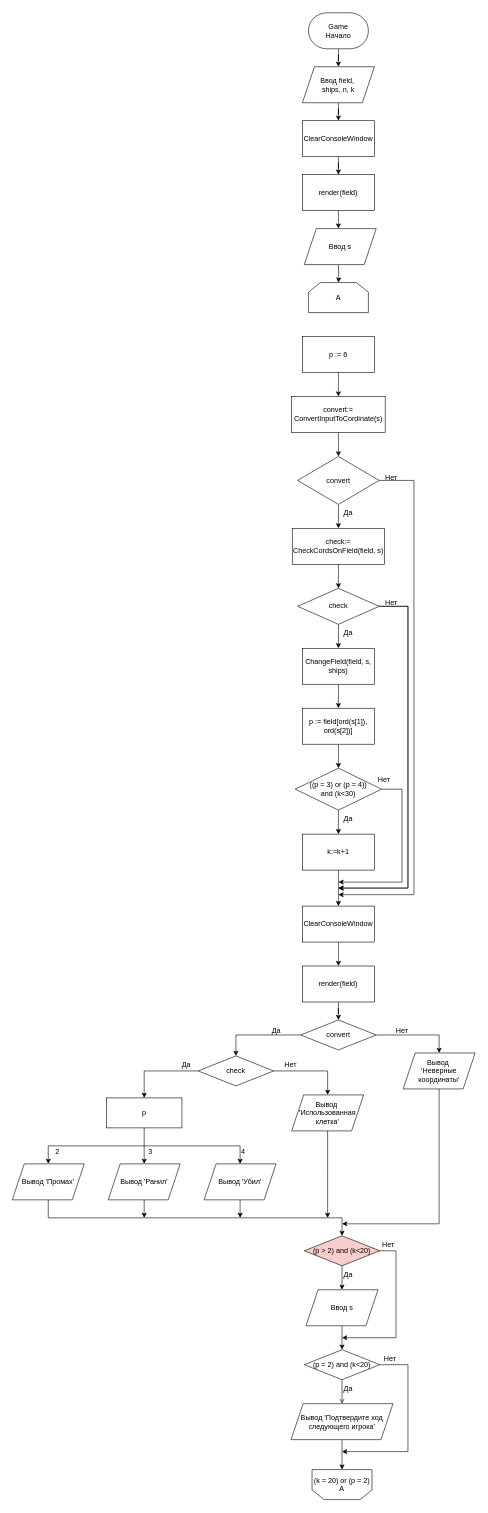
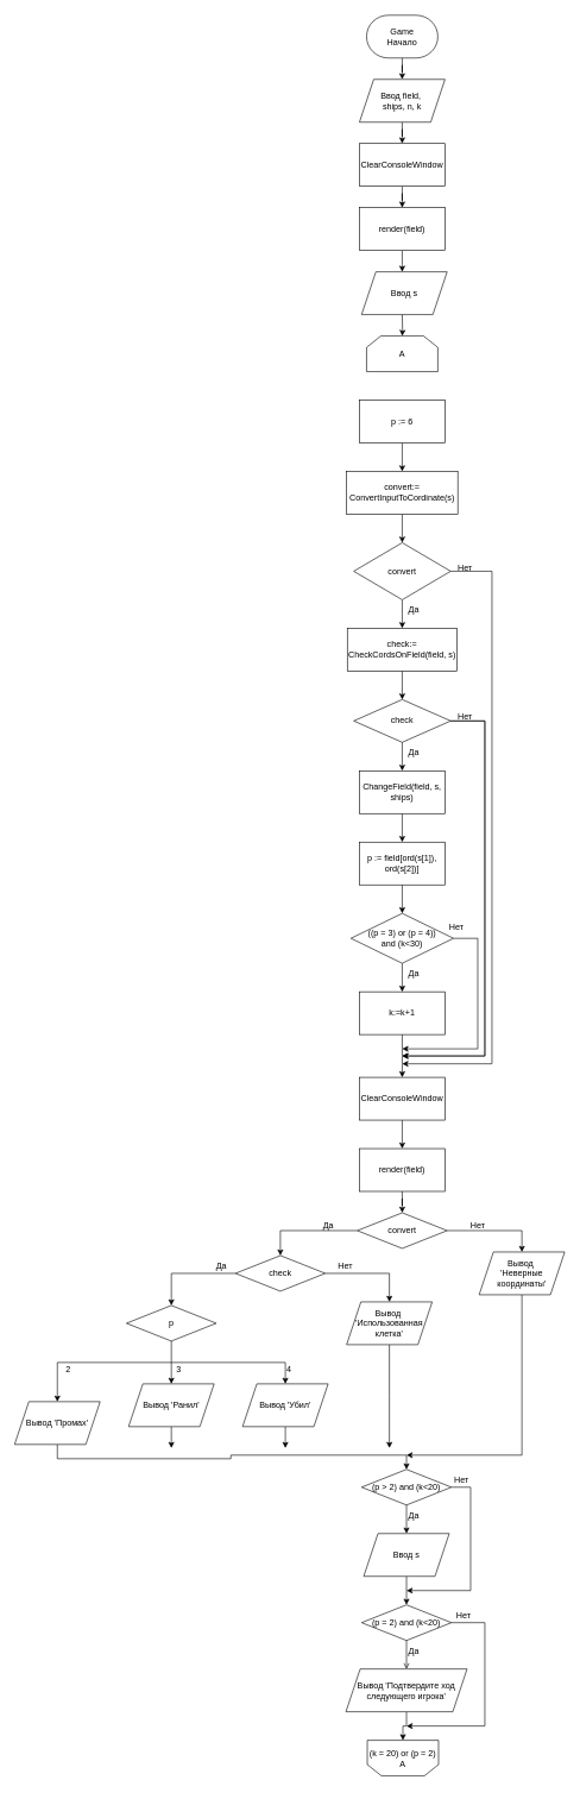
  <mxCell id="0" />
  <mxCell id="1" parent="0" />
  <mxCell id="2" value="" style="edgeStyle=orthogonalEdgeStyle;rounded=0;orthogonalLoop=1;jettySize=auto;html=1;" edge="1" parent="1" source="3" target="5"><mxGeometry relative="1" as="geometry" /></mxCell>
  <mxCell id="3" value="Game&lt;br&gt;Начало" style="strokeWidth=1;html=1;shape=mxgraph.flowchart.terminator;whiteSpace=wrap;" vertex="1" parent="1"><mxGeometry x="514" y="20" width="100" height="60" as="geometry" /></mxCell>
  <mxCell id="4" value="" style="edgeStyle=orthogonalEdgeStyle;rounded=0;orthogonalLoop=1;jettySize=auto;html=1;" edge="1" parent="1" source="5" target="7"><mxGeometry relative="1" as="geometry" /></mxCell>
  <mxCell id="5" value="Ввод&amp;nbsp;field,&amp;nbsp;&lt;br&gt;ships, n, k" style="shape=parallelogram;perimeter=parallelogramPerimeter;whiteSpace=wrap;html=1;fixedSize=1;strokeWidth=1;" vertex="1" parent="1"><mxGeometry x="504" y="110" width="120" height="60" as="geometry" /></mxCell>
  <mxCell id="6" value="" style="edgeStyle=orthogonalEdgeStyle;rounded=0;orthogonalLoop=1;jettySize=auto;html=1;" edge="1" parent="1" source="7" target="9"><mxGeometry relative="1" as="geometry" /></mxCell>
  <mxCell id="7" value="ClearConsoleWindow" style="whiteSpace=wrap;html=1;strokeWidth=1;" vertex="1" parent="1"><mxGeometry x="504" y="200" width="120" height="60" as="geometry" /></mxCell>
  <mxCell id="8" value="" style="edgeStyle=orthogonalEdgeStyle;rounded=0;orthogonalLoop=1;jettySize=auto;html=1;" edge="1" parent="1" source="9"><mxGeometry relative="1" as="geometry"><mxPoint x="564" y="380" as="targetPoint" /></mxGeometry></mxCell>
  <mxCell id="9" value="render(field)" style="whiteSpace=wrap;html=1;strokeWidth=1;" vertex="1" parent="1"><mxGeometry x="504" y="290" width="120" height="60" as="geometry" /></mxCell>
  <mxCell id="10" value="" style="edgeStyle=orthogonalEdgeStyle;rounded=0;orthogonalLoop=1;jettySize=auto;html=1;" edge="1" parent="1" target="11"><mxGeometry relative="1" as="geometry"><mxPoint x="564" y="440" as="sourcePoint" /></mxGeometry></mxCell>
  <mxCell id="11" value="A" style="shape=loopLimit;whiteSpace=wrap;html=1;strokeWidth=1;" vertex="1" parent="1"><mxGeometry x="514" y="470" width="100" height="50" as="geometry" /></mxCell>
  <mxCell id="12" value="" style="edgeStyle=orthogonalEdgeStyle;rounded=0;orthogonalLoop=1;jettySize=auto;html=1;" edge="1" parent="1" source="13" target="15"><mxGeometry relative="1" as="geometry" /></mxCell>
  <mxCell id="13" value="p := 6" style="whiteSpace=wrap;html=1;strokeWidth=1;" vertex="1" parent="1"><mxGeometry x="504" y="560" width="120" height="60" as="geometry" /></mxCell>
  <mxCell id="14" value="" style="edgeStyle=orthogonalEdgeStyle;rounded=0;orthogonalLoop=1;jettySize=auto;html=1;" edge="1" parent="1" source="15" target="18"><mxGeometry relative="1" as="geometry" /></mxCell>
  <mxCell id="15" value="convert:= ConvertInputToCordinate(s)" style="whiteSpace=wrap;html=1;strokeWidth=1;" vertex="1" parent="1"><mxGeometry x="486" y="660" width="156" height="60" as="geometry" /></mxCell>
  <mxCell id="16" value="" style="edgeStyle=orthogonalEdgeStyle;rounded=0;orthogonalLoop=1;jettySize=auto;html=1;" edge="1" parent="1" source="18" target="20"><mxGeometry relative="1" as="geometry" /></mxCell>
  <mxCell id="17" style="edgeStyle=orthogonalEdgeStyle;rounded=0;orthogonalLoop=1;jettySize=auto;html=1;exitX=1;exitY=0.5;exitDx=0;exitDy=0;" edge="1" parent="1" source="18"><mxGeometry relative="1" as="geometry"><mxPoint x="564" y="1491" as="targetPoint" /><Array as="points"><mxPoint x="690" y="800" /><mxPoint x="690" y="1491" /></Array></mxGeometry></mxCell>
  <mxCell id="18" value="convert" style="rhombus;whiteSpace=wrap;html=1;strokeWidth=1;" vertex="1" parent="1"><mxGeometry x="496" y="760" width="136" height="80" as="geometry" /></mxCell>
  <mxCell id="19" value="" style="edgeStyle=orthogonalEdgeStyle;rounded=0;orthogonalLoop=1;jettySize=auto;html=1;" edge="1" parent="1" source="20" target="24"><mxGeometry relative="1" as="geometry" /></mxCell>
  <mxCell id="20" value="check:=&lt;br&gt;CheckCordsOnField(field, s)" style="whiteSpace=wrap;html=1;strokeWidth=1;" vertex="1" parent="1"><mxGeometry x="487" y="880" width="154" height="60" as="geometry" /></mxCell>
  <mxCell id="21" value="Да" style="text;html=1;align=center;verticalAlign=middle;resizable=0;points=[];autosize=1;strokeColor=none;fillColor=none;" vertex="1" parent="1"><mxGeometry x="560" y="840" width="40" height="30" as="geometry" /></mxCell>
  <mxCell id="22" value="" style="edgeStyle=orthogonalEdgeStyle;rounded=0;orthogonalLoop=1;jettySize=auto;html=1;" edge="1" parent="1" source="24" target="26"><mxGeometry relative="1" as="geometry" /></mxCell>
  <mxCell id="23" style="edgeStyle=orthogonalEdgeStyle;rounded=0;orthogonalLoop=1;jettySize=auto;html=1;exitX=1;exitY=0.5;exitDx=0;exitDy=0;" edge="1" parent="1" source="24"><mxGeometry relative="1" as="geometry"><mxPoint x="564" y="1480" as="targetPoint" /><Array as="points"><mxPoint x="680" y="1010" /><mxPoint x="680" y="1480" /></Array></mxGeometry></mxCell>
  <mxCell id="24" value="check" style="rhombus;whiteSpace=wrap;html=1;strokeWidth=1;" vertex="1" parent="1"><mxGeometry x="496" y="980" width="136" height="60" as="geometry" /></mxCell>
  <mxCell id="25" value="" style="edgeStyle=orthogonalEdgeStyle;rounded=0;orthogonalLoop=1;jettySize=auto;html=1;" edge="1" parent="1" source="26" target="29"><mxGeometry relative="1" as="geometry" /></mxCell>
  <mxCell id="26" value="ChangeField(field, s, ships)" style="whiteSpace=wrap;html=1;strokeWidth=1;" vertex="1" parent="1"><mxGeometry x="504" y="1080" width="120" height="60" as="geometry" /></mxCell>
  <mxCell id="27" value="Да" style="text;html=1;align=center;verticalAlign=middle;resizable=0;points=[];autosize=1;strokeColor=none;fillColor=none;" vertex="1" parent="1"><mxGeometry x="560" y="1040" width="40" height="30" as="geometry" /></mxCell>
  <mxCell id="28" value="" style="edgeStyle=orthogonalEdgeStyle;rounded=0;orthogonalLoop=1;jettySize=auto;html=1;" edge="1" parent="1" source="29" target="32"><mxGeometry relative="1" as="geometry" /></mxCell>
  <mxCell id="29" value="p := field[ord(s[1]), ord(s[2])]" style="whiteSpace=wrap;html=1;strokeWidth=1;" vertex="1" parent="1"><mxGeometry x="504" y="1180" width="120" height="60" as="geometry" /></mxCell>
  <mxCell id="30" value="" style="edgeStyle=orthogonalEdgeStyle;rounded=0;orthogonalLoop=1;jettySize=auto;html=1;" edge="1" parent="1" source="32" target="34"><mxGeometry relative="1" as="geometry" /></mxCell>
  <mxCell id="31" style="edgeStyle=orthogonalEdgeStyle;rounded=0;orthogonalLoop=1;jettySize=auto;html=1;exitX=1;exitY=0.5;exitDx=0;exitDy=0;" edge="1" parent="1" source="32"><mxGeometry relative="1" as="geometry"><mxPoint x="564" y="1470" as="targetPoint" /><Array as="points"><mxPoint x="670" y="1315" /><mxPoint x="670" y="1470" /></Array></mxGeometry></mxCell>
  <mxCell id="32" value="((p = 3) or (p = 4)) &lt;br&gt;and (k&amp;lt;30)" style="rhombus;whiteSpace=wrap;html=1;strokeWidth=1;" vertex="1" parent="1"><mxGeometry x="492" y="1280" width="144" height="70" as="geometry" /></mxCell>
  <mxCell id="33" value="" style="edgeStyle=orthogonalEdgeStyle;rounded=0;orthogonalLoop=1;jettySize=auto;html=1;" edge="1" parent="1" source="34" target="37"><mxGeometry relative="1" as="geometry"><Array as="points"><mxPoint x="564" y="1480" /><mxPoint x="564" y="1480" /></Array></mxGeometry></mxCell>
  <mxCell id="34" value="k:=k+1" style="whiteSpace=wrap;html=1;strokeWidth=1;" vertex="1" parent="1"><mxGeometry x="504" y="1390" width="120" height="60" as="geometry" /></mxCell>
  <mxCell id="35" value="Да" style="text;html=1;align=center;verticalAlign=middle;resizable=0;points=[];autosize=1;strokeColor=none;fillColor=none;" vertex="1" parent="1"><mxGeometry x="560" y="1350" width="40" height="30" as="geometry" /></mxCell>
  <mxCell id="36" value="" style="edgeStyle=orthogonalEdgeStyle;rounded=0;orthogonalLoop=1;jettySize=auto;html=1;" edge="1" parent="1" source="37" target="43"><mxGeometry relative="1" as="geometry" /></mxCell>
  <mxCell id="37" value="ClearConsoleWindow" style="whiteSpace=wrap;html=1;strokeWidth=1;" vertex="1" parent="1"><mxGeometry x="504" y="1510" width="120" height="60" as="geometry" /></mxCell>
  <mxCell id="38" value="Нет" style="text;html=1;align=center;verticalAlign=middle;resizable=0;points=[];autosize=1;strokeColor=none;fillColor=none;" vertex="1" parent="1"><mxGeometry x="620" y="1285" width="40" height="30" as="geometry" /></mxCell>
  <mxCell id="39" value="Нет" style="text;html=1;align=center;verticalAlign=middle;resizable=0;points=[];autosize=1;strokeColor=none;fillColor=none;" vertex="1" parent="1"><mxGeometry x="632" y="990" width="40" height="30" as="geometry" /></mxCell>
  <mxCell id="40" value="Нет" style="text;html=1;align=center;verticalAlign=middle;resizable=0;points=[];autosize=1;strokeColor=none;fillColor=none;" vertex="1" parent="1"><mxGeometry x="632" y="780" width="40" height="30" as="geometry" /></mxCell>
  <mxCell id="41" style="edgeStyle=orthogonalEdgeStyle;rounded=0;orthogonalLoop=1;jettySize=auto;html=1;exitX=1;exitY=0.5;exitDx=0;exitDy=0;" edge="1" parent="1" source="24"><mxGeometry relative="1" as="geometry"><mxPoint x="564" y="1480" as="targetPoint" /><mxPoint x="632" y="1010" as="sourcePoint" /><Array as="points"><mxPoint x="680" y="1010" /><mxPoint x="680" y="1480" /></Array></mxGeometry></mxCell>
  <mxCell id="42" value="" style="edgeStyle=orthogonalEdgeStyle;rounded=0;orthogonalLoop=1;jettySize=auto;html=1;" edge="1" parent="1" source="43" target="46"><mxGeometry relative="1" as="geometry" /></mxCell>
  <mxCell id="43" value="render(field)" style="whiteSpace=wrap;html=1;strokeWidth=1;" vertex="1" parent="1"><mxGeometry x="504" y="1610" width="120" height="60" as="geometry" /></mxCell>
  <mxCell id="44" style="edgeStyle=orthogonalEdgeStyle;rounded=0;orthogonalLoop=1;jettySize=auto;html=1;exitX=0;exitY=0.5;exitDx=0;exitDy=0;entryX=0.5;entryY=0;entryDx=0;entryDy=0;" edge="1" parent="1" source="46" target="49"><mxGeometry relative="1" as="geometry" /></mxCell>
  <mxCell id="45" style="edgeStyle=orthogonalEdgeStyle;rounded=0;orthogonalLoop=1;jettySize=auto;html=1;exitX=1;exitY=0.5;exitDx=0;exitDy=0;" edge="1" parent="1" source="46" target="72"><mxGeometry relative="1" as="geometry" /></mxCell>
  <mxCell id="46" value="convert" style="rhombus;whiteSpace=wrap;html=1;strokeWidth=1;" vertex="1" parent="1"><mxGeometry x="501" y="1700" width="126" height="50" as="geometry" /></mxCell>
  <mxCell id="47" style="edgeStyle=orthogonalEdgeStyle;rounded=0;orthogonalLoop=1;jettySize=auto;html=1;exitX=0;exitY=0.5;exitDx=0;exitDy=0;" edge="1" parent="1" source="49" target="52"><mxGeometry relative="1" as="geometry" /></mxCell>
  <mxCell id="48" style="edgeStyle=orthogonalEdgeStyle;rounded=0;orthogonalLoop=1;jettySize=auto;html=1;exitX=1;exitY=0.5;exitDx=0;exitDy=0;" edge="1" parent="1" source="49" target="69"><mxGeometry relative="1" as="geometry" /></mxCell>
  <mxCell id="49" value="check" style="rhombus;whiteSpace=wrap;html=1;strokeWidth=1;" vertex="1" parent="1"><mxGeometry x="330" y="1760" width="126" height="50" as="geometry" /></mxCell>
  <mxCell id="50" value="Да" style="text;html=1;align=center;verticalAlign=middle;resizable=0;points=[];autosize=1;strokeColor=none;fillColor=none;" vertex="1" parent="1"><mxGeometry x="440" y="1704" width="40" height="30" as="geometry" /></mxCell>
  <mxCell id="51" value="Ввод s" style="shape=parallelogram;perimeter=parallelogramPerimeter;whiteSpace=wrap;html=1;fixedSize=1;strokeWidth=1;" vertex="1" parent="1"><mxGeometry x="507" y="380" width="120" height="60" as="geometry" /></mxCell>
- <mxCell id="52" value="p" style="whiteSpace=wrap;html=1;strokeWidth=1;rounded=0;" vertex="1" parent="1"><mxGeometry x="177" y="1830" width="126" height="50" as="geometry" /></mxCell>
+ <mxCell id="52" value="p" style="rhombus;whiteSpace=wrap;html=1;strokeWidth=1;" vertex="1" parent="1"><mxGeometry x="177" y="1830" width="126" height="50" as="geometry" /></mxCell>
  <mxCell id="53" style="edgeStyle=orthogonalEdgeStyle;rounded=0;orthogonalLoop=1;jettySize=auto;html=1;exitX=0.5;exitY=1;exitDx=0;exitDy=0;entryX=0.5;entryY=0;entryDx=0;entryDy=0;" edge="1" parent="1" source="54" target="76"><mxGeometry relative="1" as="geometry" /></mxCell>
- <mxCell id="54" value="Вывод 'Промах'" style="shape=parallelogram;perimeter=parallelogramPerimeter;whiteSpace=wrap;html=1;fixedSize=1;strokeWidth=1;" vertex="1" parent="1"><mxGeometry x="20" y="1940" width="120" height="60" as="geometry" /></mxCell>
+ <mxCell id="54" value="Вывод 'Промах'" style="shape=parallelogram;perimeter=parallelogramPerimeter;whiteSpace=wrap;html=1;fixedSize=1;strokeWidth=1;" vertex="1" parent="1"><mxGeometry x="20" y="1965" width="120" height="60" as="geometry" /></mxCell>
  <mxCell id="55" style="edgeStyle=orthogonalEdgeStyle;rounded=0;orthogonalLoop=1;jettySize=auto;html=1;exitX=0.5;exitY=1;exitDx=0;exitDy=0;" edge="1" parent="1" source="56"><mxGeometry relative="1" as="geometry"><mxPoint x="240" y="2030" as="targetPoint" /></mxGeometry></mxCell>
  <mxCell id="56" value="Вывод&amp;nbsp;'Ранил'" style="shape=parallelogram;perimeter=parallelogramPerimeter;whiteSpace=wrap;html=1;fixedSize=1;strokeWidth=1;" vertex="1" parent="1"><mxGeometry x="180" y="1940" width="120" height="60" as="geometry" /></mxCell>
  <mxCell id="57" style="edgeStyle=orthogonalEdgeStyle;rounded=0;orthogonalLoop=1;jettySize=auto;html=1;exitX=0.5;exitY=1;exitDx=0;exitDy=0;" edge="1" parent="1" source="58"><mxGeometry relative="1" as="geometry"><mxPoint x="400" y="2030" as="targetPoint" /></mxGeometry></mxCell>
  <mxCell id="58" value="Вывод&amp;nbsp;'Убил'" style="shape=parallelogram;perimeter=parallelogramPerimeter;whiteSpace=wrap;html=1;fixedSize=1;strokeWidth=1;" vertex="1" parent="1"><mxGeometry x="340" y="1940" width="120" height="60" as="geometry" /></mxCell>
  <mxCell id="59" value="" style="endArrow=none;html=1;rounded=0;" edge="1" parent="1"><mxGeometry width="50" height="50" relative="1" as="geometry"><mxPoint x="80" y="1910" as="sourcePoint" /><mxPoint x="400" y="1910" as="targetPoint" /></mxGeometry></mxCell>
  <mxCell id="60" value="" style="endArrow=classic;html=1;rounded=0;" edge="1" parent="1" target="54"><mxGeometry width="50" height="50" relative="1" as="geometry"><mxPoint x="80" y="1910" as="sourcePoint" /><mxPoint x="140" y="1860" as="targetPoint" /></mxGeometry></mxCell>
  <mxCell id="61" value="" style="endArrow=classic;html=1;rounded=0;entryX=0.5;entryY=0;entryDx=0;entryDy=0;" edge="1" parent="1" target="56"><mxGeometry width="50" height="50" relative="1" as="geometry"><mxPoint x="240" y="1910" as="sourcePoint" /><mxPoint x="90" y="1950" as="targetPoint" /></mxGeometry></mxCell>
  <mxCell id="62" value="" style="endArrow=classic;html=1;rounded=0;entryX=0.5;entryY=0;entryDx=0;entryDy=0;" edge="1" parent="1" target="58"><mxGeometry width="50" height="50" relative="1" as="geometry"><mxPoint x="400" y="1910" as="sourcePoint" /><mxPoint x="257" y="1950" as="targetPoint" /></mxGeometry></mxCell>
  <mxCell id="63" value="" style="endArrow=none;html=1;rounded=0;entryX=0.5;entryY=1;entryDx=0;entryDy=0;" edge="1" parent="1" target="52"><mxGeometry width="50" height="50" relative="1" as="geometry"><mxPoint x="240" y="1910" as="sourcePoint" /><mxPoint x="277" y="1880" as="targetPoint" /></mxGeometry></mxCell>
  <mxCell id="64" value="2" style="text;html=1;align=center;verticalAlign=middle;resizable=0;points=[];autosize=1;strokeColor=none;fillColor=none;" vertex="1" parent="1"><mxGeometry x="80" y="1905" width="30" height="30" as="geometry" /></mxCell>
  <mxCell id="65" value="3" style="text;html=1;align=center;verticalAlign=middle;resizable=0;points=[];autosize=1;strokeColor=none;fillColor=none;" vertex="1" parent="1"><mxGeometry x="235" y="1905" width="30" height="30" as="geometry" /></mxCell>
  <mxCell id="66" value="4" style="text;html=1;align=center;verticalAlign=middle;resizable=0;points=[];autosize=1;strokeColor=none;fillColor=none;" vertex="1" parent="1"><mxGeometry x="390" y="1905" width="30" height="30" as="geometry" /></mxCell>
  <mxCell id="67" value="Да" style="text;html=1;align=center;verticalAlign=middle;resizable=0;points=[];autosize=1;strokeColor=none;fillColor=none;" vertex="1" parent="1"><mxGeometry x="290" y="1760" width="40" height="30" as="geometry" /></mxCell>
  <mxCell id="68" style="edgeStyle=orthogonalEdgeStyle;rounded=0;orthogonalLoop=1;jettySize=auto;html=1;exitX=0.5;exitY=1;exitDx=0;exitDy=0;" edge="1" parent="1" source="69"><mxGeometry relative="1" as="geometry"><mxPoint x="546" y="2030" as="targetPoint" /></mxGeometry></mxCell>
  <mxCell id="69" value="Вывод&amp;nbsp;&lt;br&gt;'Использованная клетка'" style="shape=parallelogram;perimeter=parallelogramPerimeter;whiteSpace=wrap;html=1;fixedSize=1;strokeWidth=1;" vertex="1" parent="1"><mxGeometry x="486" y="1825" width="120" height="60" as="geometry" /></mxCell>
  <mxCell id="70" value="Нет" style="text;html=1;align=center;verticalAlign=middle;resizable=0;points=[];autosize=1;strokeColor=none;fillColor=none;" vertex="1" parent="1"><mxGeometry x="464" y="1760" width="40" height="30" as="geometry" /></mxCell>
  <mxCell id="71" style="edgeStyle=orthogonalEdgeStyle;rounded=0;orthogonalLoop=1;jettySize=auto;html=1;exitX=0.5;exitY=1;exitDx=0;exitDy=0;" edge="1" parent="1" source="72"><mxGeometry relative="1" as="geometry"><mxPoint x="570" y="2040" as="targetPoint" /><Array as="points"><mxPoint x="732" y="2040" /></Array></mxGeometry></mxCell>
  <mxCell id="72" value="Вывод&amp;nbsp;&lt;br&gt;'Неверные координаты'" style="shape=parallelogram;perimeter=parallelogramPerimeter;whiteSpace=wrap;html=1;fixedSize=1;strokeWidth=1;" vertex="1" parent="1"><mxGeometry x="672" y="1755" width="120" height="60" as="geometry" /></mxCell>
  <mxCell id="73" value="Нет" style="text;html=1;align=center;verticalAlign=middle;resizable=0;points=[];autosize=1;strokeColor=none;fillColor=none;" vertex="1" parent="1"><mxGeometry x="650" y="1704" width="40" height="30" as="geometry" /></mxCell>
  <mxCell id="74" value="" style="edgeStyle=orthogonalEdgeStyle;rounded=0;orthogonalLoop=1;jettySize=auto;html=1;" edge="1" parent="1" source="76" target="78"><mxGeometry relative="1" as="geometry" /></mxCell>
  <mxCell id="75" style="edgeStyle=orthogonalEdgeStyle;rounded=0;orthogonalLoop=1;jettySize=auto;html=1;exitX=1;exitY=0.5;exitDx=0;exitDy=0;" edge="1" parent="1" source="76"><mxGeometry relative="1" as="geometry"><mxPoint x="570" y="2230" as="targetPoint" /><Array as="points"><mxPoint x="660" y="2085" /><mxPoint x="660" y="2230" /></Array></mxGeometry></mxCell>
- <mxCell id="76" value="(p &gt; 2) and (k&lt;20)" style="rhombus;whiteSpace=wrap;html=1;strokeWidth=1;fillColor=#f8cecc;" vertex="1" parent="1"><mxGeometry x="507" y="2060" width="126" height="50" as="geometry" /></mxCell>
+ <mxCell id="76" value="(p &gt; 2) and (k&lt;20)" style="rhombus;whiteSpace=wrap;html=1;strokeWidth=1;" vertex="1" parent="1"><mxGeometry x="507" y="2060" width="126" height="50" as="geometry" /></mxCell>
  <mxCell id="77" value="" style="edgeStyle=orthogonalEdgeStyle;rounded=0;orthogonalLoop=1;jettySize=auto;html=1;" edge="1" parent="1" source="78" target="82"><mxGeometry relative="1" as="geometry" /></mxCell>
  <mxCell id="78" value="Ввод s" style="shape=parallelogram;perimeter=parallelogramPerimeter;whiteSpace=wrap;html=1;fixedSize=1;strokeWidth=1;" vertex="1" parent="1"><mxGeometry x="510" y="2150" width="120" height="60" as="geometry" /></mxCell>
  <mxCell id="79" value="Да" style="text;html=1;align=center;verticalAlign=middle;resizable=0;points=[];autosize=1;strokeColor=none;fillColor=none;" vertex="1" parent="1"><mxGeometry x="560" y="2110" width="40" height="30" as="geometry" /></mxCell>
  <mxCell id="80" value="" style="edgeStyle=orthogonalEdgeStyle;rounded=0;orthogonalLoop=1;jettySize=auto;html=1;entryX=0.5;entryY=0;entryDx=0;entryDy=0;endArrow=open;" edge="1" parent="1" source="82" target="85"><mxGeometry relative="1" as="geometry"><mxPoint x="570.034" y="2330" as="targetPoint" /></mxGeometry></mxCell>
  <mxCell id="81" style="edgeStyle=orthogonalEdgeStyle;rounded=0;orthogonalLoop=1;jettySize=auto;html=1;exitX=1;exitY=0.5;exitDx=0;exitDy=0;" edge="1" parent="1" source="82"><mxGeometry relative="1" as="geometry"><mxPoint x="570" y="2420" as="targetPoint" /><Array as="points"><mxPoint x="680" y="2275" /><mxPoint x="680" y="2420" /></Array></mxGeometry></mxCell>
  <mxCell id="82" value="(p = 2) and (k&amp;lt;20)" style="rhombus;whiteSpace=wrap;html=1;strokeWidth=1;" vertex="1" parent="1"><mxGeometry x="507" y="2250" width="126" height="50" as="geometry" /></mxCell>
  <mxCell id="83" value="Нет" style="text;html=1;align=center;verticalAlign=middle;resizable=0;points=[];autosize=1;strokeColor=none;fillColor=none;" vertex="1" parent="1"><mxGeometry x="627" y="2060" width="40" height="30" as="geometry" /></mxCell>
  <mxCell id="84" value="" style="edgeStyle=orthogonalEdgeStyle;rounded=0;orthogonalLoop=1;jettySize=auto;html=1;" edge="1" parent="1" source="85" target="87"><mxGeometry relative="1" as="geometry" /></mxCell>
  <mxCell id="85" value="Вывод&amp;nbsp;'Подтвердите ход следующего игрока'" style="shape=parallelogram;perimeter=parallelogramPerimeter;whiteSpace=wrap;html=1;fixedSize=1;strokeWidth=1;" vertex="1" parent="1"><mxGeometry x="485" y="2340" width="170" height="60" as="geometry" /></mxCell>
  <mxCell id="86" value="Да" style="text;html=1;align=center;verticalAlign=middle;resizable=0;points=[];autosize=1;strokeColor=none;fillColor=none;" vertex="1" parent="1"><mxGeometry x="560" y="2300" width="40" height="30" as="geometry" /></mxCell>
- <mxCell id="87" value="(k = 20) or (p = 2)&lt;br&gt;A" style="shape=loopLimit;whiteSpace=wrap;html=1;strokeWidth=1;flipV=1;" vertex="1" parent="1"><mxGeometry x="520" y="2450" width="100" height="50" as="geometry" /></mxCell>
+ <mxCell id="87" value="(k = 20) or (p = 2)&lt;br&gt;A" style="shape=loopLimit;whiteSpace=wrap;html=1;strokeWidth=1;flipV=1;" vertex="1" parent="1"><mxGeometry x="515" y="2440" width="100" height="50" as="geometry" /></mxCell>
  <mxCell id="88" value="Нет" style="text;html=1;align=center;verticalAlign=middle;resizable=0;points=[];autosize=1;strokeColor=none;fillColor=none;" vertex="1" parent="1"><mxGeometry x="630" y="2250" width="40" height="30" as="geometry" /></mxCell>
